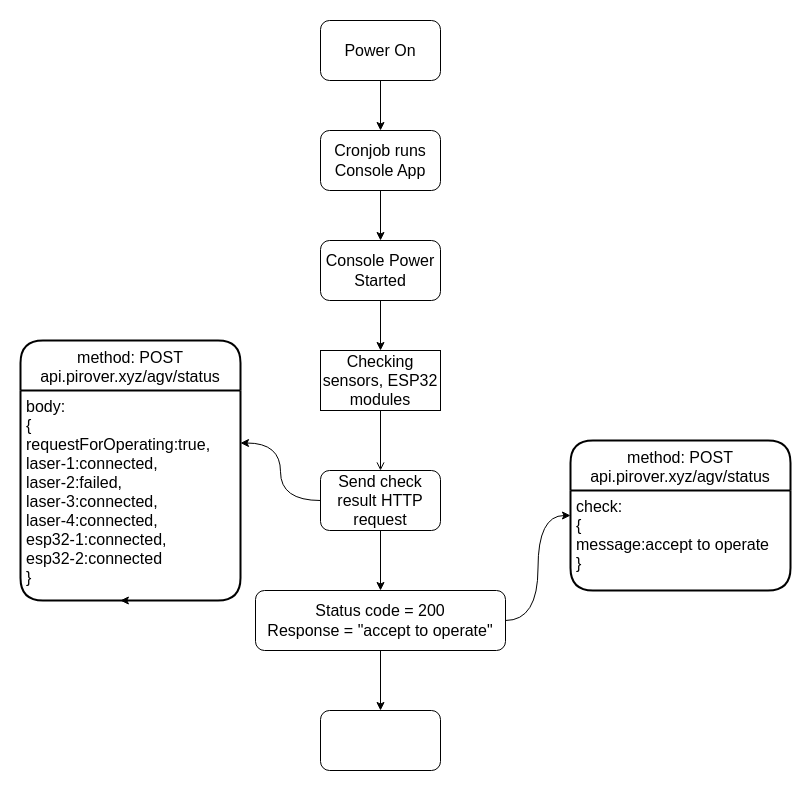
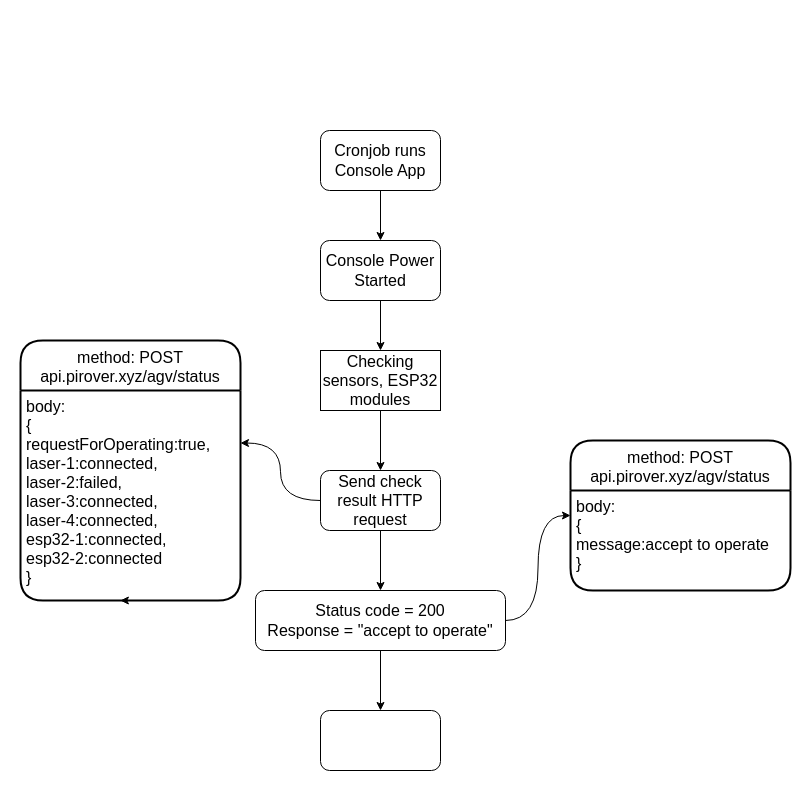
  <mxCell id="0" />
  <mxCell id="1" parent="0" />
- <mxCell id="2" style="edgeStyle=orthogonalEdgeStyle;rounded=0;orthogonalLoop=1;jettySize=auto;html=1;entryX=0.5;entryY=0;entryDx=0;entryDy=0;fontSize=18;" edge="1" parent="1" source="3" target="5"><mxGeometry relative="1" as="geometry" /></mxCell>
- <mxCell id="3" value="&lt;font size=&quot;3&quot;&gt;Power On&lt;/font&gt;" style="rounded=1;whiteSpace=wrap;html=1;" vertex="1" parent="1"><mxGeometry x="320" y="20" width="120" height="60" as="geometry" /></mxCell>
  <mxCell id="4" style="edgeStyle=orthogonalEdgeStyle;rounded=0;orthogonalLoop=1;jettySize=auto;html=1;entryX=0.5;entryY=0;entryDx=0;entryDy=0;fontSize=18;" edge="1" parent="1" source="5" target="7"><mxGeometry relative="1" as="geometry" /></mxCell>
  <mxCell id="5" value="&lt;font size=&quot;3&quot;&gt;Cronjob runs Console App&lt;/font&gt;" style="rounded=1;whiteSpace=wrap;html=1;" vertex="1" parent="1"><mxGeometry x="320" y="130" width="120" height="60" as="geometry" /></mxCell>
  <mxCell id="6" style="edgeStyle=orthogonalEdgeStyle;rounded=0;orthogonalLoop=1;jettySize=auto;html=1;entryX=0.5;entryY=0;entryDx=0;entryDy=0;fontSize=18;" edge="1" parent="1" source="7" target="9"><mxGeometry relative="1" as="geometry" /></mxCell>
  <mxCell id="7" value="&lt;font size=&quot;3&quot;&gt;Console Power Started&lt;/font&gt;" style="rounded=1;whiteSpace=wrap;html=1;" vertex="1" parent="1"><mxGeometry x="320" y="240" width="120" height="60" as="geometry" /></mxCell>
- <mxCell id="8" style="edgeStyle=orthogonalEdgeStyle;rounded=0;orthogonalLoop=1;jettySize=auto;html=1;entryX=0.5;entryY=0;entryDx=0;entryDy=0;fontSize=18;endArrow=open;" edge="1" parent="1" source="9" target="12"><mxGeometry relative="1" as="geometry" /></mxCell>
+ <mxCell id="8" style="edgeStyle=orthogonalEdgeStyle;rounded=0;orthogonalLoop=1;jettySize=auto;html=1;entryX=0.5;entryY=0;entryDx=0;entryDy=0;fontSize=18;" edge="1" parent="1" source="9" target="12"><mxGeometry relative="1" as="geometry" /></mxCell>
  <mxCell id="9" value="&lt;font size=&quot;3&quot;&gt;Checking sensors, ESP32 modules&lt;/font&gt;" style="whiteSpace=wrap;html=1;rounded=0;" vertex="1" parent="1"><mxGeometry x="320" y="350" width="120" height="60" as="geometry" /></mxCell>
  <mxCell id="10" style="edgeStyle=orthogonalEdgeStyle;rounded=0;orthogonalLoop=1;jettySize=auto;html=1;entryX=1;entryY=0.25;entryDx=0;entryDy=0;fontSize=18;elbow=vertical;curved=1;" edge="1" parent="1" source="12" target="14"><mxGeometry relative="1" as="geometry"><mxPoint x="230" y="422.5" as="targetPoint" /></mxGeometry></mxCell>
  <mxCell id="11" style="edgeStyle=orthogonalEdgeStyle;rounded=0;orthogonalLoop=1;jettySize=auto;html=1;entryX=0.5;entryY=0;entryDx=0;entryDy=0;fontSize=16;" edge="1" parent="1" source="12" target="17"><mxGeometry relative="1" as="geometry" /></mxCell>
  <mxCell id="12" value="&lt;font size=&quot;3&quot;&gt;Send check result HTTP request&lt;/font&gt;" style="rounded=1;whiteSpace=wrap;html=1;" vertex="1" parent="1"><mxGeometry x="320" y="470" width="120" height="60" as="geometry" /></mxCell>
  <mxCell id="13" value="method: POST&#10;api.pirover.xyz/agv/status" style="swimlane;childLayout=stackLayout;horizontal=1;startSize=50;horizontalStack=0;rounded=1;fontSize=16;fontStyle=0;strokeWidth=2;resizeParent=0;resizeLast=1;shadow=0;dashed=0;align=center;" vertex="1" parent="1"><mxGeometry x="20" y="340" width="220" height="260" as="geometry" /></mxCell>
  <mxCell id="14" value="body:&#10;{&#10;requestForOperating:true,&#10;laser-1:connected,&#10;laser-2:failed,&#10;laser-3:connected,&#10;laser-4:connected,&#10;esp32-1:connected,&#10;esp32-2:connected&#10;}" style="align=left;strokeColor=none;fillColor=none;spacingLeft=4;fontSize=16;verticalAlign=top;resizable=0;rotatable=0;part=1;" vertex="1" parent="13"><mxGeometry y="50" width="220" height="210" as="geometry" /></mxCell>
  <mxCell id="15" style="edgeStyle=orthogonalEdgeStyle;rounded=0;orthogonalLoop=1;jettySize=auto;html=1;fontSize=16;" edge="1" parent="1" source="17" target="18"><mxGeometry relative="1" as="geometry" /></mxCell>
  <mxCell id="16" style="edgeStyle=orthogonalEdgeStyle;rounded=0;orthogonalLoop=1;jettySize=auto;html=1;fontSize=16;entryX=0;entryY=0.25;entryDx=0;entryDy=0;curved=1;" edge="1" parent="1" source="17" target="21"><mxGeometry relative="1" as="geometry"><mxPoint x="620" y="580" as="targetPoint" /></mxGeometry></mxCell>
  <mxCell id="17" value="&lt;font size=&quot;3&quot;&gt;Status code = 200&lt;br&gt;Response = &quot;accept to operate&quot;&lt;br&gt;&lt;/font&gt;" style="rounded=1;whiteSpace=wrap;html=1;" vertex="1" parent="1"><mxGeometry x="255" y="590" width="250" height="60" as="geometry" /></mxCell>
  <mxCell id="18" value="" style="rounded=1;whiteSpace=wrap;html=1;" vertex="1" parent="1"><mxGeometry x="320" y="710" width="120" height="60" as="geometry" /></mxCell>
  <mxCell id="19" style="edgeStyle=orthogonalEdgeStyle;rounded=0;orthogonalLoop=1;jettySize=auto;html=1;exitX=0.5;exitY=1;exitDx=0;exitDy=0;fontSize=16;" edge="1" parent="1" source="14"><mxGeometry relative="1" as="geometry"><mxPoint x="119.857" y="600" as="targetPoint" /></mxGeometry></mxCell>
  <mxCell id="20" value="method: POST&#10;api.pirover.xyz/agv/status" style="swimlane;childLayout=stackLayout;horizontal=1;startSize=50;horizontalStack=0;rounded=1;fontSize=16;fontStyle=0;strokeWidth=2;resizeParent=0;resizeLast=1;shadow=0;dashed=0;align=center;" vertex="1" parent="1"><mxGeometry x="570" y="440" width="220" height="150" as="geometry" /></mxCell>
- <mxCell id="21" value="check:&#10;{&#10;message:accept to operate&#10;}" style="align=left;strokeColor=none;fillColor=none;spacingLeft=4;fontSize=16;verticalAlign=top;resizable=0;rotatable=0;part=1;" vertex="1" parent="20"><mxGeometry y="50" width="220" height="100" as="geometry" /></mxCell>
+ <mxCell id="21" value="body:&#10;{&#10;message:accept to operate&#10;}" style="align=left;strokeColor=none;fillColor=none;spacingLeft=4;fontSize=16;verticalAlign=top;resizable=0;rotatable=0;part=1;" vertex="1" parent="20"><mxGeometry y="50" width="220" height="100" as="geometry" /></mxCell>
